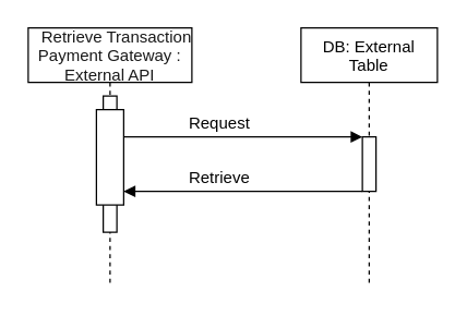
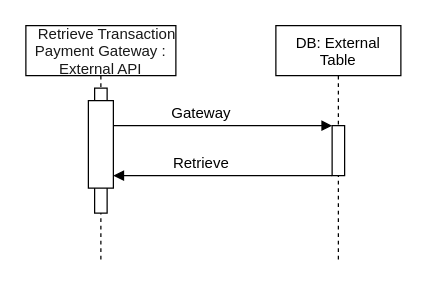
  <mxCell id="0" />
  <mxCell id="1" parent="0" />
  <mxCell id="2" value="   Retrieve Transaction &#10;Payment Gateway : &#10;External API " style="shape=umlLifeline;perimeter=lifelinePerimeter;container=1;collapsible=0;recursiveResize=0;rounded=0;shadow=0;strokeWidth=1;textOpacity=90;spacing=0;" vertex="1" parent="1"><mxGeometry x="20" y="20" width="120" height="190" as="geometry" /></mxCell>
  <mxCell id="3" value="" style="points=[];perimeter=orthogonalPerimeter;rounded=0;shadow=0;strokeWidth=1;" vertex="1" parent="2"><mxGeometry x="90" y="120" as="geometry" /></mxCell>
  <mxCell id="4" value="" style="points=[];perimeter=orthogonalPerimeter;rounded=0;shadow=0;strokeWidth=1;" vertex="1" parent="2"><mxGeometry x="55" y="50" width="10" height="100" as="geometry" /></mxCell>
  <mxCell id="5" value="" style="points=[];perimeter=orthogonalPerimeter;rounded=0;shadow=0;strokeWidth=1;" vertex="1" parent="2"><mxGeometry x="50" y="60" width="20" height="70" as="geometry" /></mxCell>
  <mxCell id="6" value="&#10;DB: External&#10;Table&#10;" style="shape=umlLifeline;perimeter=lifelinePerimeter;container=1;collapsible=0;recursiveResize=0;rounded=0;shadow=0;strokeWidth=1;" vertex="1" parent="1"><mxGeometry x="220" y="20" width="100" height="190" as="geometry" /></mxCell>
  <mxCell id="7" value="" style="points=[];perimeter=orthogonalPerimeter;rounded=0;shadow=0;strokeWidth=1;" vertex="1" parent="6"><mxGeometry x="45" y="80" width="10" height="40" as="geometry" /></mxCell>
  <mxCell id="8" value="" style="verticalAlign=bottom;endArrow=block;entryX=0;entryY=0;shadow=0;strokeWidth=1;" edge="1" parent="1" target="7"><mxGeometry relative="1" as="geometry"><mxPoint x="90" y="100" as="sourcePoint" /></mxGeometry></mxCell>
  <mxCell id="9" value="" style="verticalAlign=bottom;endArrow=block;shadow=0;strokeWidth=1;" edge="1" parent="1" source="7"><mxGeometry relative="1" as="geometry"><mxPoint x="160" y="140" as="sourcePoint" /><mxPoint x="90" y="140" as="targetPoint" /></mxGeometry></mxCell>
- <mxCell id="10" value="Request" style="text;html=1;align=center;verticalAlign=middle;resizable=0;points=[];autosize=1;" vertex="1" parent="1"><mxGeometry x="130" y="80" width="60" height="20" as="geometry" /></mxCell>
+ <mxCell id="10" value="Gateway" style="text;html=1;align=center;verticalAlign=middle;resizable=0;points=[];autosize=1;" vertex="1" parent="1"><mxGeometry x="130" y="80" width="60" height="20" as="geometry" /></mxCell>
  <mxCell id="11" value="Retrieve" style="text;html=1;align=center;verticalAlign=middle;resizable=0;points=[];autosize=1;" vertex="1" parent="1"><mxGeometry x="125" y="120" width="70" height="20" as="geometry" /></mxCell>
